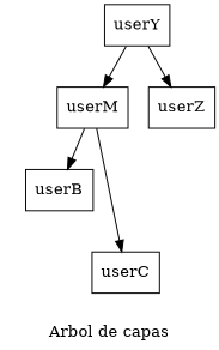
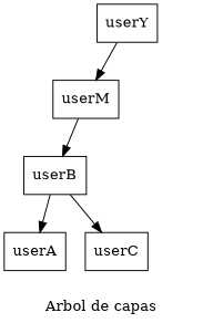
  digraph {
    label="Arbol de capas"
    node [shape=box]
    n1 [label=userM]
    n2 [label=userB]
+   n3 [label=userA]
    n4 [label=userC]
    n5 [label=userY]
-   n6 [label=userZ]
    n1 -> n2
-   n1 -> n4
+   n2 -> n3
+   n2 -> n4
    n5 -> n1
-   n5 -> n6
  }
